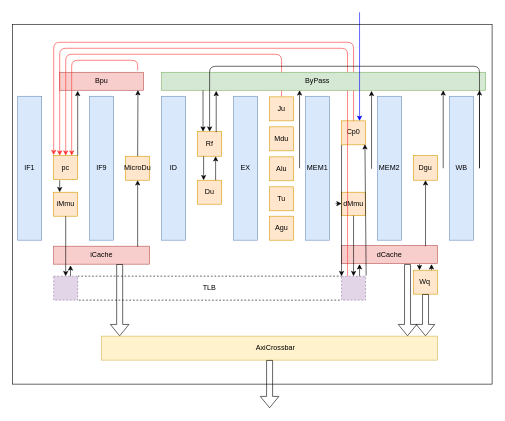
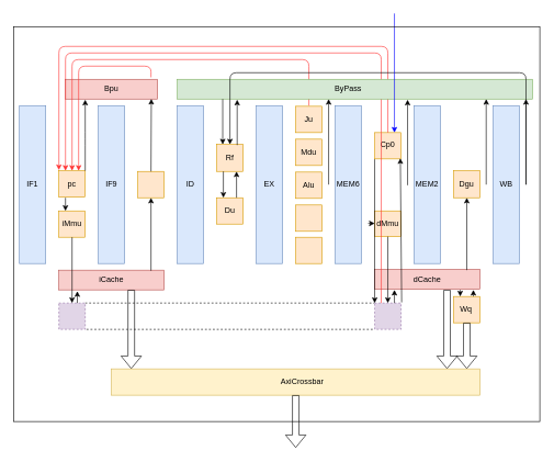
  <mxCell id="0" />
  <mxCell id="1" parent="0" />
  <mxCell id="2" value="" style="rounded=0;whiteSpace=wrap;html=1;fillColor=#dae8fc;strokeColor=#6c8ebf;" parent="1" vertex="1"><mxGeometry x="149" y="160" width="40" height="240" as="geometry" /></mxCell>
  <mxCell id="3" value="" style="rounded=0;whiteSpace=wrap;html=1;fillColor=#dae8fc;strokeColor=#6c8ebf;" parent="1" vertex="1"><mxGeometry x="269" y="160" width="40" height="240" as="geometry" /></mxCell>
  <mxCell id="4" value="" style="rounded=0;whiteSpace=wrap;html=1;fillColor=#dae8fc;strokeColor=#6c8ebf;" parent="1" vertex="1"><mxGeometry x="389" y="160" width="40" height="240" as="geometry" /></mxCell>
  <mxCell id="5" value="" style="rounded=0;whiteSpace=wrap;html=1;fillColor=#dae8fc;strokeColor=#6c8ebf;" parent="1" vertex="1"><mxGeometry x="509" y="160" width="40" height="240" as="geometry" /></mxCell>
  <mxCell id="6" value="" style="rounded=0;whiteSpace=wrap;html=1;fillColor=#dae8fc;strokeColor=#6c8ebf;" parent="1" vertex="1"><mxGeometry x="629" y="160" width="40" height="240" as="geometry" /></mxCell>
  <mxCell id="7" value="" style="rounded=0;whiteSpace=wrap;html=1;fillColor=#dae8fc;strokeColor=#6c8ebf;" parent="1" vertex="1"><mxGeometry x="749" y="160" width="40" height="240" as="geometry" /></mxCell>
  <mxCell id="8" value="" style="rounded=0;whiteSpace=wrap;html=1;fillColor=#dae8fc;strokeColor=#6c8ebf;" parent="1" vertex="1"><mxGeometry x="29" y="160" width="40" height="240" as="geometry" /></mxCell>
  <mxCell id="9" value="IF1" style="text;html=1;strokeColor=none;fillColor=none;align=center;verticalAlign=middle;whiteSpace=wrap;rounded=0;" parent="1" vertex="1"><mxGeometry x="29" y="270" width="40" height="20" as="geometry" /></mxCell>
  <mxCell id="10" value="IF9" style="text;html=1;strokeColor=none;fillColor=none;align=center;verticalAlign=middle;whiteSpace=wrap;rounded=0;" parent="1" vertex="1"><mxGeometry x="149" y="270" width="40" height="20" as="geometry" /></mxCell>
  <mxCell id="11" value="ID" style="text;html=1;strokeColor=none;fillColor=none;align=center;verticalAlign=middle;whiteSpace=wrap;rounded=0;" parent="1" vertex="1"><mxGeometry x="269" y="270" width="40" height="20" as="geometry" /></mxCell>
  <mxCell id="12" value="EX" style="text;html=1;strokeColor=none;fillColor=none;align=center;verticalAlign=middle;whiteSpace=wrap;rounded=0;" parent="1" vertex="1"><mxGeometry x="389" y="270" width="40" height="20" as="geometry" /></mxCell>
- <mxCell id="13" value="MEM1" style="text;html=1;strokeColor=none;fillColor=none;align=center;verticalAlign=middle;whiteSpace=wrap;rounded=0;" parent="1" vertex="1"><mxGeometry x="509" y="270" width="40" height="20" as="geometry" /></mxCell>
+ <mxCell id="13" value="MEM6" style="text;html=1;strokeColor=none;fillColor=none;align=center;verticalAlign=middle;whiteSpace=wrap;rounded=0;" parent="1" vertex="1"><mxGeometry x="509" y="270" width="40" height="20" as="geometry" /></mxCell>
  <mxCell id="14" value="MEM2" style="text;html=1;strokeColor=none;fillColor=none;align=center;verticalAlign=middle;whiteSpace=wrap;rounded=0;" parent="1" vertex="1"><mxGeometry x="629" y="270" width="40" height="20" as="geometry" /></mxCell>
  <mxCell id="15" value="WB" style="text;html=1;strokeColor=none;fillColor=none;align=center;verticalAlign=middle;whiteSpace=wrap;rounded=0;" parent="1" vertex="1"><mxGeometry x="749" y="270" width="40" height="20" as="geometry" /></mxCell>
  <mxCell id="16" value="" style="rounded=0;whiteSpace=wrap;html=1;fillColor=#ffe6cc;strokeColor=#d79b00;" parent="1" vertex="1"><mxGeometry x="89" y="259" width="40" height="40" as="geometry" /></mxCell>
  <mxCell id="17" value="pc" style="text;html=1;strokeColor=none;fillColor=none;align=center;verticalAlign=middle;whiteSpace=wrap;rounded=0;" parent="1" vertex="1"><mxGeometry x="89" y="269" width="40" height="20" as="geometry" /></mxCell>
  <mxCell id="18" value="" style="rounded=0;whiteSpace=wrap;html=1;fillColor=#ffe6cc;strokeColor=#d79b00;" parent="1" vertex="1"><mxGeometry x="209" y="260" width="40" height="40" as="geometry" /></mxCell>
- <mxCell id="19" value="MicroDu" style="text;html=1;strokeColor=none;fillColor=none;align=center;verticalAlign=middle;whiteSpace=wrap;rounded=0;" parent="1" vertex="1"><mxGeometry x="209" y="270" width="40" height="20" as="geometry" /></mxCell>
  <mxCell id="20" value="" style="rounded=0;whiteSpace=wrap;html=1;fillColor=#f8cecc;strokeColor=#b85450;" parent="1" vertex="1"><mxGeometry x="99" y="120" width="140" height="30" as="geometry" /></mxCell>
  <mxCell id="21" value="Bpu" style="text;html=1;strokeColor=none;fillColor=none;align=center;verticalAlign=middle;whiteSpace=wrap;rounded=0;" parent="1" vertex="1"><mxGeometry x="149" y="125" width="40" height="20" as="geometry" /></mxCell>
  <mxCell id="22" value="" style="endArrow=classic;html=1;exitX=0.75;exitY=0;exitDx=0;exitDy=0;" parent="1" edge="1"><mxGeometry width="50" height="50" relative="1" as="geometry"><mxPoint x="129" y="259" as="sourcePoint" /><mxPoint x="129" y="151" as="targetPoint" /><Array as="points"><mxPoint x="129" y="210" /></Array></mxGeometry></mxCell>
  <mxCell id="23" value="" style="endArrow=classic;html=1;exitX=0.5;exitY=0;exitDx=0;exitDy=0;entryX=0.878;entryY=0.993;entryDx=0;entryDy=0;entryPerimeter=0;" parent="1" source="18" edge="1"><mxGeometry width="50" height="50" relative="1" as="geometry"><mxPoint x="229" y="200" as="sourcePoint" /><mxPoint x="229.48" y="149.79" as="targetPoint" /></mxGeometry></mxCell>
  <mxCell id="24" value="" style="endArrow=classic;html=1;entryX=0.75;entryY=0;entryDx=0;entryDy=0;strokeColor=#FF3333;" parent="1" target="16" edge="1"><mxGeometry width="50" height="50" relative="1" as="geometry"><mxPoint x="229" y="117" as="sourcePoint" /><mxPoint x="69" y="100" as="targetPoint" /><Array as="points"><mxPoint x="229" y="100" /><mxPoint x="119" y="100" /></Array></mxGeometry></mxCell>
  <mxCell id="25" value="" style="rounded=0;whiteSpace=wrap;html=1;fillColor=#f8cecc;strokeColor=#b85450;" parent="1" vertex="1"><mxGeometry x="89" y="410" width="160" height="30" as="geometry" /></mxCell>
  <mxCell id="26" value="iCache" style="text;html=1;strokeColor=none;fillColor=none;align=center;verticalAlign=middle;whiteSpace=wrap;rounded=0;" parent="1" vertex="1"><mxGeometry x="149" y="414" width="40" height="20" as="geometry" /></mxCell>
  <mxCell id="27" value="" style="endArrow=classic;html=1;exitX=0.875;exitY=0.033;exitDx=0;exitDy=0;exitPerimeter=0;entryX=0.5;entryY=1;entryDx=0;entryDy=0;" parent="1" source="25" target="18" edge="1"><mxGeometry width="50" height="50" relative="1" as="geometry"><mxPoint x="209" y="380" as="sourcePoint" /><mxPoint x="229" y="310" as="targetPoint" /></mxGeometry></mxCell>
  <mxCell id="28" value="" style="rounded=0;whiteSpace=wrap;html=1;fillColor=#ffe6cc;strokeColor=#d79b00;" parent="1" vertex="1"><mxGeometry x="329" y="219" width="40" height="41" as="geometry" /></mxCell>
  <mxCell id="29" value="Rf" style="text;html=1;strokeColor=none;fillColor=none;align=center;verticalAlign=middle;whiteSpace=wrap;rounded=0;" parent="1" vertex="1"><mxGeometry x="329" y="229.5" width="40" height="20" as="geometry" /></mxCell>
  <mxCell id="30" value="" style="rounded=0;whiteSpace=wrap;html=1;fillColor=#ffe6cc;strokeColor=#d79b00;" parent="1" vertex="1"><mxGeometry x="329" y="300" width="40" height="40" as="geometry" /></mxCell>
  <mxCell id="31" value="Du" style="text;html=1;strokeColor=none;fillColor=none;align=center;verticalAlign=middle;whiteSpace=wrap;rounded=0;" parent="1" vertex="1"><mxGeometry x="329" y="310" width="40" height="20" as="geometry" /></mxCell>
  <mxCell id="32" value="" style="rounded=0;whiteSpace=wrap;html=1;fillColor=#ffe6cc;strokeColor=#d79b00;" parent="1" vertex="1"><mxGeometry x="449" y="161" width="40" height="40" as="geometry" /></mxCell>
  <mxCell id="33" value="" style="rounded=0;whiteSpace=wrap;html=1;fillColor=#ffe6cc;strokeColor=#d79b00;" parent="1" vertex="1"><mxGeometry x="449" y="211" width="40" height="40" as="geometry" /></mxCell>
  <mxCell id="34" value="" style="rounded=0;whiteSpace=wrap;html=1;fillColor=#ffe6cc;strokeColor=#d79b00;" parent="1" vertex="1"><mxGeometry x="449" y="261" width="40" height="40" as="geometry" /></mxCell>
  <mxCell id="35" value="" style="rounded=0;whiteSpace=wrap;html=1;fillColor=#ffe6cc;strokeColor=#d79b00;" parent="1" vertex="1"><mxGeometry x="449" y="311" width="40" height="40" as="geometry" /></mxCell>
  <mxCell id="36" value="" style="rounded=0;whiteSpace=wrap;html=1;fillColor=#ffe6cc;strokeColor=#d79b00;" parent="1" vertex="1"><mxGeometry x="449" y="360" width="40" height="40" as="geometry" /></mxCell>
  <mxCell id="37" value="Ju" style="text;html=1;strokeColor=none;fillColor=none;align=center;verticalAlign=middle;whiteSpace=wrap;rounded=0;" parent="1" vertex="1"><mxGeometry x="449" y="171" width="40" height="20" as="geometry" /></mxCell>
- <mxCell id="38" value="Agu" style="text;html=1;strokeColor=none;fillColor=none;align=center;verticalAlign=middle;whiteSpace=wrap;rounded=0;" parent="1" vertex="1"><mxGeometry x="449" y="370" width="40" height="20" as="geometry" /></mxCell>
  <mxCell id="39" value="Mdu" style="text;html=1;strokeColor=none;fillColor=none;align=center;verticalAlign=middle;whiteSpace=wrap;rounded=0;" parent="1" vertex="1"><mxGeometry x="449" y="221" width="40" height="20" as="geometry" /></mxCell>
  <mxCell id="40" value="Alu" style="text;html=1;strokeColor=none;fillColor=none;align=center;verticalAlign=middle;whiteSpace=wrap;rounded=0;" parent="1" vertex="1"><mxGeometry x="449" y="271" width="40" height="20" as="geometry" /></mxCell>
- <mxCell id="41" value="Tu" style="text;html=1;strokeColor=none;fillColor=none;align=center;verticalAlign=middle;whiteSpace=wrap;rounded=0;" parent="1" vertex="1"><mxGeometry x="449" y="321" width="40" height="20" as="geometry" /></mxCell>
  <mxCell id="42" value="" style="rounded=0;whiteSpace=wrap;html=1;fillColor=#ffe6cc;strokeColor=#d79b00;" parent="1" vertex="1"><mxGeometry x="89" y="320" width="40" height="40" as="geometry" /></mxCell>
  <mxCell id="43" value="iMmu" style="text;html=1;strokeColor=none;fillColor=none;align=center;verticalAlign=middle;whiteSpace=wrap;rounded=0;" parent="1" vertex="1"><mxGeometry x="89" y="330" width="40" height="20" as="geometry" /></mxCell>
  <mxCell id="44" value="" style="endArrow=classic;html=1;" parent="1" edge="1"><mxGeometry width="50" height="50" relative="1" as="geometry"><mxPoint x="99" y="300" as="sourcePoint" /><mxPoint x="99" y="320" as="targetPoint" /></mxGeometry></mxCell>
  <mxCell id="45" value="" style="endArrow=none;dashed=1;html=1;" parent="1" edge="1"><mxGeometry width="50" height="50" relative="1" as="geometry"><mxPoint x="129" y="460" as="sourcePoint" /><mxPoint x="569" y="460" as="targetPoint" /></mxGeometry></mxCell>
  <mxCell id="46" value="" style="rounded=0;whiteSpace=wrap;html=1;dashed=1;fillColor=#e1d5e7;strokeColor=#9673a6;" parent="1" vertex="1"><mxGeometry x="89" y="460" width="40" height="40" as="geometry" /></mxCell>
  <mxCell id="47" value="" style="rounded=0;whiteSpace=wrap;html=1;dashed=1;fillColor=#e1d5e7;strokeColor=#9673a6;" parent="1" vertex="1"><mxGeometry x="569" y="460" width="40" height="40" as="geometry" /></mxCell>
  <mxCell id="48" value="" style="endArrow=none;dashed=1;html=1;" parent="1" edge="1"><mxGeometry width="50" height="50" relative="1" as="geometry"><mxPoint x="131" y="500" as="sourcePoint" /><mxPoint x="569" y="500" as="targetPoint" /></mxGeometry></mxCell>
- <mxCell id="49" value="TLB" style="text;html=1;strokeColor=none;fillColor=none;align=center;verticalAlign=middle;whiteSpace=wrap;rounded=0;dashed=1;" parent="1" vertex="1"><mxGeometry x="329" y="470" width="40" height="20" as="geometry" /></mxCell>
  <mxCell id="50" value="" style="endArrow=classic;html=1;exitX=0.5;exitY=1;exitDx=0;exitDy=0;" parent="1" source="42" target="46" edge="1"><mxGeometry width="50" height="50" relative="1" as="geometry"><mxPoint x="109" y="380" as="sourcePoint" /><mxPoint x="159" y="330" as="targetPoint" /></mxGeometry></mxCell>
  <mxCell id="51" value="" style="endArrow=classic;html=1;entryX=0.175;entryY=1.067;entryDx=0;entryDy=0;entryPerimeter=0;" parent="1" target="25" edge="1"><mxGeometry width="50" height="50" relative="1" as="geometry"><mxPoint x="117" y="460" as="sourcePoint" /><mxPoint x="159" y="510" as="targetPoint" /></mxGeometry></mxCell>
  <mxCell id="52" value="" style="endArrow=classic;html=1;entryX=0.5;entryY=0;entryDx=0;entryDy=0;strokeColor=#FF3333;" parent="1" target="16" edge="1"><mxGeometry width="50" height="50" relative="1" as="geometry"><mxPoint x="469" y="160" as="sourcePoint" /><mxPoint x="69" y="90" as="targetPoint" /><Array as="points"><mxPoint x="469" y="90" /><mxPoint x="109" y="90" /></Array></mxGeometry></mxCell>
  <mxCell id="53" value="" style="rounded=0;whiteSpace=wrap;html=1;fillColor=#f8cecc;strokeColor=#b85450;" parent="1" vertex="1"><mxGeometry x="569" y="409" width="160" height="30" as="geometry" /></mxCell>
  <mxCell id="54" value="dCache" style="text;html=1;strokeColor=none;fillColor=none;align=center;verticalAlign=middle;whiteSpace=wrap;rounded=0;" parent="1" vertex="1"><mxGeometry x="629" y="415" width="40" height="20" as="geometry" /></mxCell>
  <mxCell id="55" value="" style="rounded=0;whiteSpace=wrap;html=1;fillColor=#ffe6cc;strokeColor=#d79b00;" parent="1" vertex="1"><mxGeometry x="689" y="259" width="40" height="41" as="geometry" /></mxCell>
  <mxCell id="56" value="Dgu" style="text;html=1;strokeColor=none;fillColor=none;align=center;verticalAlign=middle;whiteSpace=wrap;rounded=0;" parent="1" vertex="1"><mxGeometry x="689" y="270" width="40" height="20" as="geometry" /></mxCell>
  <mxCell id="57" value="" style="rounded=0;whiteSpace=wrap;html=1;fillColor=#ffe6cc;strokeColor=#d79b00;" parent="1" vertex="1"><mxGeometry x="569" y="320" width="40" height="39" as="geometry" /></mxCell>
  <mxCell id="58" value="dMmu" style="text;html=1;strokeColor=none;fillColor=none;align=center;verticalAlign=middle;whiteSpace=wrap;rounded=0;" parent="1" vertex="1"><mxGeometry x="569" y="329" width="40" height="20" as="geometry" /></mxCell>
  <mxCell id="59" value="" style="endArrow=classic;html=1;exitX=0.5;exitY=1;exitDx=0;exitDy=0;entryX=0.5;entryY=0;entryDx=0;entryDy=0;" parent="1" source="57" target="47" edge="1"><mxGeometry width="50" height="50" relative="1" as="geometry"><mxPoint x="579" y="300" as="sourcePoint" /><mxPoint x="629" y="250" as="targetPoint" /></mxGeometry></mxCell>
  <mxCell id="60" value="" style="endArrow=classic;html=1;exitX=0.75;exitY=0;exitDx=0;exitDy=0;" parent="1" source="47" edge="1"><mxGeometry width="50" height="50" relative="1" as="geometry"><mxPoint x="639" y="540" as="sourcePoint" /><mxPoint x="599" y="440" as="targetPoint" /></mxGeometry></mxCell>
  <mxCell id="61" value="" style="rounded=0;whiteSpace=wrap;html=1;fillColor=#ffe6cc;strokeColor=#d79b00;" parent="1" vertex="1"><mxGeometry x="569" y="201" width="40" height="40" as="geometry" /></mxCell>
  <mxCell id="62" value="Cp0" style="text;html=1;strokeColor=none;fillColor=none;align=center;verticalAlign=middle;whiteSpace=wrap;rounded=0;" parent="1" vertex="1"><mxGeometry x="569" y="209" width="40" height="20" as="geometry" /></mxCell>
  <mxCell id="63" value="" style="endArrow=classic;html=1;exitX=0.5;exitY=0;exitDx=0;exitDy=0;strokeColor=#FF3333;" parent="1" source="61" edge="1"><mxGeometry width="50" height="50" relative="1" as="geometry"><mxPoint x="579" y="150" as="sourcePoint" /><mxPoint x="89" y="258" as="targetPoint" /><Array as="points"><mxPoint x="589" y="70" /><mxPoint x="89" y="70" /></Array></mxGeometry></mxCell>
  <mxCell id="64" value="" style="endArrow=classic;html=1;exitX=0.25;exitY=0;exitDx=0;exitDy=0;entryX=0.25;entryY=0;entryDx=0;entryDy=0;strokeColor=#FF3333;" parent="1" source="47" target="16" edge="1"><mxGeometry width="50" height="50" relative="1" as="geometry"><mxPoint x="639" y="500" as="sourcePoint" /><mxPoint x="69" y="80" as="targetPoint" /><Array as="points"><mxPoint x="579" y="80" /><mxPoint x="99" y="80" /></Array></mxGeometry></mxCell>
  <mxCell id="65" value="" style="endArrow=classic;html=1;entryX=0.5;entryY=1;entryDx=0;entryDy=0;" parent="1" target="55" edge="1"><mxGeometry width="50" height="50" relative="1" as="geometry"><mxPoint x="709" y="410" as="sourcePoint" /><mxPoint x="749" y="340" as="targetPoint" /></mxGeometry></mxCell>
  <mxCell id="66" value="" style="endArrow=classic;html=1;entryX=0;entryY=0;entryDx=0;entryDy=0;entryPerimeter=0;" parent="1" target="47" edge="1"><mxGeometry width="50" height="50" relative="1" as="geometry"><mxPoint x="569" y="241.5" as="sourcePoint" /><mxPoint x="609" y="249.5" as="targetPoint" /></mxGeometry></mxCell>
  <mxCell id="67" value="" style="endArrow=classic;html=1;exitX=1.025;exitY=-0.025;exitDx=0;exitDy=0;exitPerimeter=0;entryX=0.975;entryY=0.975;entryDx=0;entryDy=0;entryPerimeter=0;" parent="1" source="47" target="61" edge="1"><mxGeometry width="50" height="50" relative="1" as="geometry"><mxPoint x="639" y="520" as="sourcePoint" /><mxPoint x="689" y="470" as="targetPoint" /></mxGeometry></mxCell>
  <mxCell id="68" value="" style="rounded=0;whiteSpace=wrap;html=1;fillColor=#d5e8d4;strokeColor=#82b366;" parent="1" vertex="1"><mxGeometry x="269" y="120" width="540" height="30" as="geometry" /></mxCell>
  <mxCell id="69" value="ByPass" style="text;html=1;strokeColor=none;fillColor=none;align=center;verticalAlign=middle;whiteSpace=wrap;rounded=0;" parent="1" vertex="1"><mxGeometry x="509" y="125" width="40" height="20" as="geometry" /></mxCell>
  <mxCell id="70" value="" style="endArrow=classic;html=1;entryX=0.5;entryY=0;entryDx=0;entryDy=0;" parent="1" edge="1"><mxGeometry width="50" height="50" relative="1" as="geometry"><mxPoint x="338" y="150" as="sourcePoint" /><mxPoint x="338" y="219" as="targetPoint" /></mxGeometry></mxCell>
  <mxCell id="71" value="" style="endArrow=classic;html=1;" parent="1" edge="1"><mxGeometry width="50" height="50" relative="1" as="geometry"><mxPoint x="499" y="280" as="sourcePoint" /><mxPoint x="499" y="150" as="targetPoint" /></mxGeometry></mxCell>
  <mxCell id="72" value="" style="endArrow=classic;html=1;" parent="1" edge="1"><mxGeometry width="50" height="50" relative="1" as="geometry"><mxPoint x="619" y="281" as="sourcePoint" /><mxPoint x="619" y="151" as="targetPoint" /></mxGeometry></mxCell>
  <mxCell id="73" value="" style="endArrow=classic;html=1;" parent="1" edge="1"><mxGeometry width="50" height="50" relative="1" as="geometry"><mxPoint x="738.5" y="280" as="sourcePoint" /><mxPoint x="738.5" y="150" as="targetPoint" /></mxGeometry></mxCell>
  <mxCell id="74" value="" style="endArrow=classic;html=1;" parent="1" edge="1"><mxGeometry width="50" height="50" relative="1" as="geometry"><mxPoint x="799" y="280" as="sourcePoint" /><mxPoint x="799" y="150" as="targetPoint" /></mxGeometry></mxCell>
  <mxCell id="75" value="" style="endArrow=classic;html=1;" parent="1" edge="1"><mxGeometry width="50" height="50" relative="1" as="geometry"><mxPoint x="559" y="339" as="sourcePoint" /><mxPoint x="569" y="339" as="targetPoint" /></mxGeometry></mxCell>
  <mxCell id="76" value="" style="endArrow=classic;html=1;" parent="1" edge="1"><mxGeometry width="50" height="50" relative="1" as="geometry"><mxPoint x="360" y="220" as="sourcePoint" /><mxPoint x="360" y="151" as="targetPoint" /></mxGeometry></mxCell>
  <mxCell id="77" value="" style="endArrow=classic;html=1;entryX=0.75;entryY=1;entryDx=0;entryDy=0;" parent="1" target="28" edge="1"><mxGeometry width="50" height="50" relative="1" as="geometry"><mxPoint x="359" y="300" as="sourcePoint" /><mxPoint x="389" y="270" as="targetPoint" /></mxGeometry></mxCell>
  <mxCell id="78" value="" style="endArrow=classic;html=1;exitX=0.25;exitY=1;exitDx=0;exitDy=0;entryX=0.25;entryY=0;entryDx=0;entryDy=0;" parent="1" source="28" target="30" edge="1"><mxGeometry width="50" height="50" relative="1" as="geometry"><mxPoint x="329" y="400" as="sourcePoint" /><mxPoint x="379" y="350" as="targetPoint" /></mxGeometry></mxCell>
  <mxCell id="79" value="" style="endArrow=classic;html=1;entryX=0.5;entryY=0;entryDx=0;entryDy=0;" parent="1" target="28" edge="1"><mxGeometry width="50" height="50" relative="1" as="geometry"><mxPoint x="799" y="280" as="sourcePoint" /><mxPoint x="329" y="110" as="targetPoint" /><Array as="points"><mxPoint x="799" y="110" /><mxPoint x="349" y="110" /></Array></mxGeometry></mxCell>
  <mxCell id="80" value="" style="rounded=0;whiteSpace=wrap;html=1;fillColor=#ffe6cc;strokeColor=#d79b00;" parent="1" vertex="1"><mxGeometry x="689" y="450" width="40" height="40" as="geometry" /></mxCell>
  <mxCell id="81" value="Wq" style="text;html=1;strokeColor=none;fillColor=none;align=center;verticalAlign=middle;whiteSpace=wrap;rounded=0;" parent="1" vertex="1"><mxGeometry x="688" y="460" width="40" height="20" as="geometry" /></mxCell>
  <mxCell id="82" value="" style="endArrow=classic;html=1;strokeColor=#000000;entryX=0.25;entryY=0;entryDx=0;entryDy=0;" parent="1" target="80" edge="1"><mxGeometry width="50" height="50" relative="1" as="geometry"><mxPoint x="699" y="440" as="sourcePoint" /><mxPoint x="789" y="470" as="targetPoint" /></mxGeometry></mxCell>
  <mxCell id="83" value="" style="endArrow=classic;html=1;strokeColor=#000000;" parent="1" edge="1"><mxGeometry width="50" height="50" relative="1" as="geometry"><mxPoint x="719" y="450" as="sourcePoint" /><mxPoint x="719" y="440" as="targetPoint" /></mxGeometry></mxCell>
  <mxCell id="84" value="" style="shape=flexArrow;endArrow=classic;html=1;strokeColor=#000000;" parent="1" edge="1"><mxGeometry width="50" height="50" relative="1" as="geometry"><mxPoint x="679" y="440" as="sourcePoint" /><mxPoint x="679" y="560" as="targetPoint" /></mxGeometry></mxCell>
  <mxCell id="85" value="" style="shape=flexArrow;endArrow=classic;html=1;strokeColor=#000000;" parent="1" edge="1"><mxGeometry width="50" height="50" relative="1" as="geometry"><mxPoint x="199" y="440" as="sourcePoint" /><mxPoint x="199" y="560" as="targetPoint" /></mxGeometry></mxCell>
  <mxCell id="86" value="" style="shape=flexArrow;endArrow=classic;html=1;strokeColor=#000000;exitX=0.5;exitY=1;exitDx=0;exitDy=0;" parent="1" source="80" edge="1"><mxGeometry width="50" height="50" relative="1" as="geometry"><mxPoint x="729" y="580" as="sourcePoint" /><mxPoint x="709" y="560" as="targetPoint" /></mxGeometry></mxCell>
  <mxCell id="87" value="" style="rounded=0;whiteSpace=wrap;html=1;fillColor=#fff2cc;strokeColor=#d6b656;" parent="1" vertex="1"><mxGeometry x="169" y="560" width="560" height="40" as="geometry" /></mxCell>
  <mxCell id="88" value="AxiCrossbar" style="text;html=1;strokeColor=none;fillColor=none;align=center;verticalAlign=middle;whiteSpace=wrap;rounded=0;" parent="1" vertex="1"><mxGeometry x="439" y="570" width="40" height="20" as="geometry" /></mxCell>
  <mxCell id="89" value="" style="endArrow=classic;html=1;strokeColor=#0000FF;entryX=0.75;entryY=0;entryDx=0;entryDy=0;" parent="1" target="61" edge="1"><mxGeometry width="50" height="50" relative="1" as="geometry"><mxPoint x="599" y="20" as="sourcePoint" /><mxPoint x="679" y="50" as="targetPoint" /></mxGeometry></mxCell>
  <mxCell id="90" value="" style="shape=flexArrow;endArrow=classic;html=1;strokeColor=#000000;exitX=0.5;exitY=1;exitDx=0;exitDy=0;" parent="1" source="87" edge="1"><mxGeometry width="50" height="50" relative="1" as="geometry"><mxPoint x="470" y="750" as="sourcePoint" /><mxPoint x="449" y="680" as="targetPoint" /></mxGeometry></mxCell>
  <mxCell id="91" value="" style="rounded=0;whiteSpace=wrap;html=1;fillColor=none;" vertex="1" parent="1"><mxGeometry x="20" y="40" width="800" height="600" as="geometry" /></mxCell>
